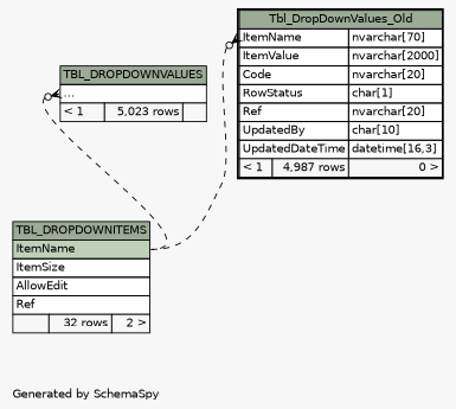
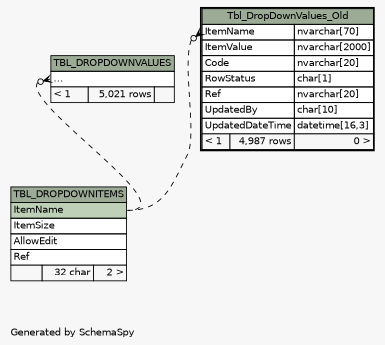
  digraph {
    bgcolor="#f7f7f7"
    fontname=Helvetica
    fontsize=11
    label="\nGenerated by SchemaSpy"
    labeljust=l
    nodesep=0.18
    rankdir=TB
    ranksep=0.46
    node [fontname=Helvetica fontsize=11 shape=plaintext]
    edge [arrowhead=none arrowsize=0.8 arrowtail=crowodot dir=back headport="ItemName:e" style=dashed]
-   n1 [label=<     <TABLE BORDER="0" CELLBORDER="1" CELLSPACING="0" BGCOLOR="#ffffff">       <TR><TD COLSPAN="3" BGCOLOR="#9bab96" ALIGN="CENTER">TBL_DROPDOWNVALUES</TD></TR>       <TR><TD PORT="elipses" COLSPAN="3" ALIGN="LEFT">...</TD></TR>       <TR><TD ALIGN="LEFT" BGCOLOR="#f7f7f7">&lt; 1</TD><TD ALIGN="RIGHT" BGCOLOR="#f7f7f7">5,023 rows</TD><TD ALIGN="RIGHT" BGCOLOR="#f7f7f7">  </TD></TR>     </TABLE>>]
-   n2 [label=<     <TABLE BORDER="0" CELLBORDER="1" CELLSPACING="0" BGCOLOR="#ffffff">       <TR><TD COLSPAN="3" BGCOLOR="#9bab96" ALIGN="CENTER">TBL_DROPDOWNITEMS</TD></TR>       <TR><TD PORT="ItemName" COLSPAN="3" BGCOLOR="#bed1b8" ALIGN="LEFT">ItemName</TD></TR>       <TR><TD PORT="ItemSize" COLSPAN="3" ALIGN="LEFT">ItemSize</TD></TR>       <TR><TD PORT="AllowEdit" COLSPAN="3" ALIGN="LEFT">AllowEdit</TD></TR>       <TR><TD PORT="Ref" COLSPAN="3" ALIGN="LEFT">Ref</TD></TR>       <TR><TD ALIGN="LEFT" BGCOLOR="#f7f7f7">  </TD><TD ALIGN="RIGHT" BGCOLOR="#f7f7f7">32 rows</TD><TD ALIGN="RIGHT" BGCOLOR="#f7f7f7">2 &gt;</TD></TR>     </TABLE>>]
+   n1 [label=<     <TABLE BORDER="0" CELLBORDER="1" CELLSPACING="0" BGCOLOR="#ffffff">       <TR><TD COLSPAN="3" BGCOLOR="#9bab96" ALIGN="CENTER">TBL_DROPDOWNVALUES</TD></TR>       <TR><TD PORT="elipses" COLSPAN="3" ALIGN="LEFT">...</TD></TR>       <TR><TD ALIGN="LEFT" BGCOLOR="#f7f7f7">&lt; 1</TD><TD ALIGN="RIGHT" BGCOLOR="#f7f7f7">5,021 rows</TD><TD ALIGN="RIGHT" BGCOLOR="#f7f7f7">  </TD></TR>     </TABLE>>]
+   n2 [label=<     <TABLE BORDER="0" CELLBORDER="1" CELLSPACING="0" BGCOLOR="#ffffff">       <TR><TD COLSPAN="3" BGCOLOR="#9bab96" ALIGN="CENTER">TBL_DROPDOWNITEMS</TD></TR>       <TR><TD PORT="ItemName" COLSPAN="3" BGCOLOR="#bed1b8" ALIGN="LEFT">ItemName</TD></TR>       <TR><TD PORT="ItemSize" COLSPAN="3" ALIGN="LEFT">ItemSize</TD></TR>       <TR><TD PORT="AllowEdit" COLSPAN="3" ALIGN="LEFT">AllowEdit</TD></TR>       <TR><TD PORT="Ref" COLSPAN="3" ALIGN="LEFT">Ref</TD></TR>       <TR><TD ALIGN="LEFT" BGCOLOR="#f7f7f7">  </TD><TD ALIGN="RIGHT" BGCOLOR="#f7f7f7">32 char</TD><TD ALIGN="RIGHT" BGCOLOR="#f7f7f7">2 &gt;</TD></TR>     </TABLE>>]
    n3 [label=<     <TABLE BORDER="2" CELLBORDER="1" CELLSPACING="0" BGCOLOR="#ffffff">       <TR><TD COLSPAN="3" BGCOLOR="#9bab96" ALIGN="CENTER">Tbl_DropDownValues_Old</TD></TR>       <TR><TD PORT="ItemName" COLSPAN="2" ALIGN="LEFT">ItemName</TD><TD PORT="ItemName.type" ALIGN="LEFT">nvarchar[70]</TD></TR>       <TR><TD PORT="ItemValue" COLSPAN="2" ALIGN="LEFT">ItemValue</TD><TD PORT="ItemValue.type" ALIGN="LEFT">nvarchar[2000]</TD></TR>       <TR><TD PORT="Code" COLSPAN="2" ALIGN="LEFT">Code</TD><TD PORT="Code.type" ALIGN="LEFT">nvarchar[20]</TD></TR>       <TR><TD PORT="RowStatus" COLSPAN="2" ALIGN="LEFT">RowStatus</TD><TD PORT="RowStatus.type" ALIGN="LEFT">char[1]</TD></TR>       <TR><TD PORT="Ref" COLSPAN="2" ALIGN="LEFT">Ref</TD><TD PORT="Ref.type" ALIGN="LEFT">nvarchar[20]</TD></TR>       <TR><TD PORT="UpdatedBy" COLSPAN="2" ALIGN="LEFT">UpdatedBy</TD><TD PORT="UpdatedBy.type" ALIGN="LEFT">char[10]</TD></TR>       <TR><TD PORT="UpdatedDateTime" COLSPAN="2" ALIGN="LEFT">UpdatedDateTime</TD><TD PORT="UpdatedDateTime.type" ALIGN="LEFT">datetime[16,3]</TD></TR>       <TR><TD ALIGN="LEFT" BGCOLOR="#f7f7f7">&lt; 1</TD><TD ALIGN="RIGHT" BGCOLOR="#f7f7f7">4,987 rows</TD><TD ALIGN="RIGHT" BGCOLOR="#f7f7f7">0 &gt;</TD></TR>     </TABLE>>]
    n1 -> n2 [tailport="elipses:w"]
    n3 -> n2 [tailport="ItemName:w"]
  }
